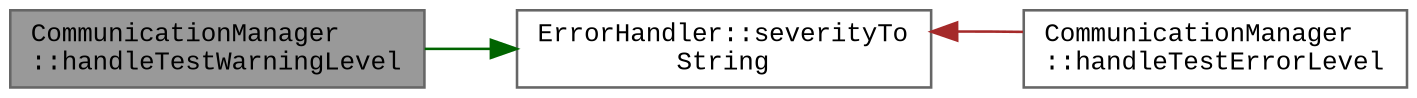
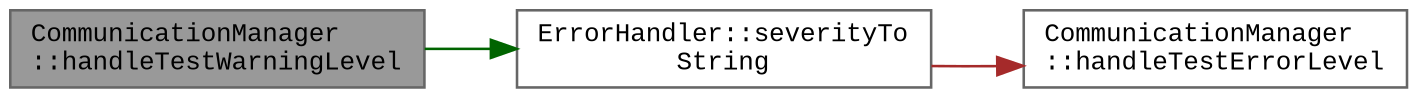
  digraph {
    fontname="Liberation Mono"
    rankdir=LR
    node [color=grey40 fillcolor=white fontname="Liberation Mono" fontsize=10 shape=box style=filled]
    edge [fontname="Liberation Mono" fontsize=10 labelfontname=Helvetica labelfontsize=10 style=solid]
    n1 [color=gray40 fillcolor=grey60 fontcolor=black height=0.2 label="CommunicationManager\l::handleTestWarningLevel" width=0.4]
    n2 [height=0.2 label="ErrorHandler::severityTo\lString" width=0.4]
    n3 [height=0.2 label="CommunicationManager\l::handleTestErrorLevel" width=0.4]
    n1 -> n2 [color=darkgreen]
-   n3 -> n2 [color=brown]
+   n2 -> n3 [color=brown]
  }
